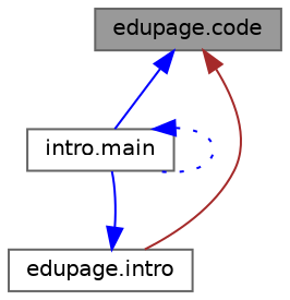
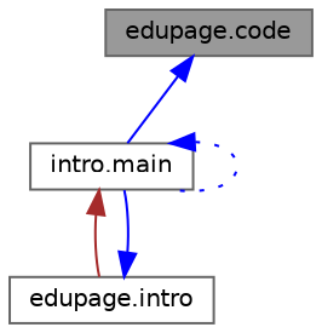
  digraph {
    rankdir=TB
    node [color=grey40 fillcolor=white fontname=Helvetica fontsize=10 shape=box style=filled]
    edge [color=blue dir=back fontname=Helvetica fontsize=10 labelfontname=Helvetica labelfontsize=10 style=solid]
    n1 [color=gray40 fillcolor=grey60 fontcolor=black height=0.2 label="edupage.code" width=0.4]
    n2 [height=0.2 label="intro.main" width=0.4]
    n3 [height=0.2 label="edupage.intro" width=0.4]
    n1 -> n2
    n2 -> n2 [style=dotted]
-   n1 -> n3 [color=brown]
+   n2 -> n3 [color=brown]
    n3 -> n2
  }
